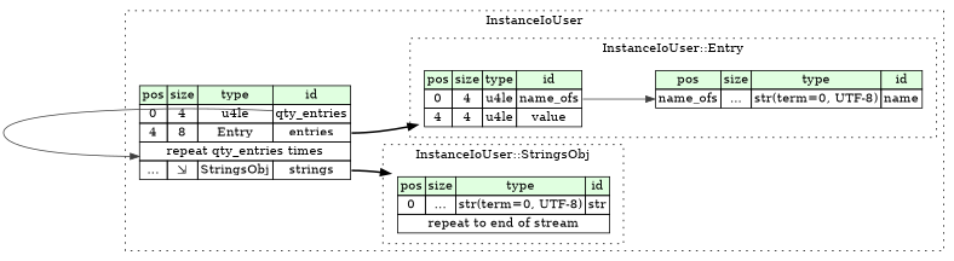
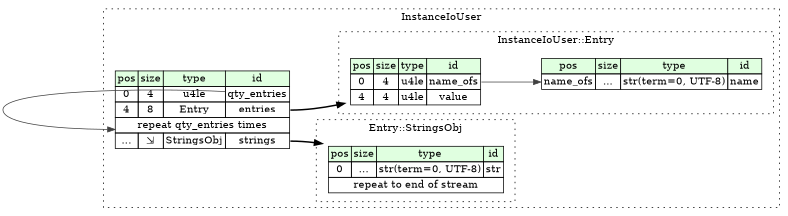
  digraph {
    rankdir=LR
    node [shape=plaintext]
    n1 [label=<<TABLE BORDER="0" CELLBORDER="1" CELLSPACING="0"> 				<TR><TD BGCOLOR="#E0FFE0">pos</TD><TD BGCOLOR="#E0FFE0">size</TD><TD BGCOLOR="#E0FFE0">type</TD><TD BGCOLOR="#E0FFE0">id</TD></TR> 				<TR><TD PORT="name_ofs_pos">0</TD><TD PORT="name_ofs_size">4</TD><TD>u4le</TD><TD PORT="name_ofs_type">name_ofs</TD></TR> 				<TR><TD PORT="value_pos">4</TD><TD PORT="value_size">4</TD><TD>u4le</TD><TD PORT="value_type">value</TD></TR> 			</TABLE>>]
    n2 [label=<<TABLE BORDER="0" CELLBORDER="1" CELLSPACING="0"> 				<TR><TD BGCOLOR="#E0FFE0">pos</TD><TD BGCOLOR="#E0FFE0">size</TD><TD BGCOLOR="#E0FFE0">type</TD><TD BGCOLOR="#E0FFE0">id</TD></TR> 				<TR><TD PORT="name_pos">name_ofs</TD><TD PORT="name_size">...</TD><TD>str(term=0, UTF-8)</TD><TD PORT="name_type">name</TD></TR> 			</TABLE>>]
    n3 [label=<<TABLE BORDER="0" CELLBORDER="1" CELLSPACING="0"> 				<TR><TD BGCOLOR="#E0FFE0">pos</TD><TD BGCOLOR="#E0FFE0">size</TD><TD BGCOLOR="#E0FFE0">type</TD><TD BGCOLOR="#E0FFE0">id</TD></TR> 				<TR><TD PORT="str_pos">0</TD><TD PORT="str_size">...</TD><TD>str(term=0, UTF-8)</TD><TD PORT="str_type">str</TD></TR> 				<TR><TD COLSPAN="4" PORT="str__repeat">repeat to end of stream</TD></TR> 			</TABLE>>]
    n4 [label=<<TABLE BORDER="0" CELLBORDER="1" CELLSPACING="0"> 			<TR><TD BGCOLOR="#E0FFE0">pos</TD><TD BGCOLOR="#E0FFE0">size</TD><TD BGCOLOR="#E0FFE0">type</TD><TD BGCOLOR="#E0FFE0">id</TD></TR> 			<TR><TD PORT="qty_entries_pos">0</TD><TD PORT="qty_entries_size">4</TD><TD>u4le</TD><TD PORT="qty_entries_type">qty_entries</TD></TR> 			<TR><TD PORT="entries_pos">4</TD><TD PORT="entries_size">8</TD><TD>Entry</TD><TD PORT="entries_type">entries</TD></TR> 			<TR><TD COLSPAN="4" PORT="entries__repeat">repeat qty_entries times</TD></TR> 			<TR><TD PORT="strings_pos">...</TD><TD PORT="strings_size">⇲</TD><TD>StringsObj</TD><TD PORT="strings_type">strings</TD></TR> 		</TABLE>>]
    subgraph cluster_1 {
      label=InstanceIoUser
      style=dotted
      n4
      subgraph cluster_2 {
        label="InstanceIoUser::Entry"
        style=dotted
        n1
        n2
      }
      subgraph cluster_3 {
-       label="InstanceIoUser::StringsObj"
+       label="Entry::StringsObj"
        style=dotted
        n3
      }
    }
    n1 -> n2 [color="#404040" headport=name_pos tailport=name_ofs_type]
    n4 -> n1 [style=bold tailport=entries_type]
    n4 -> n3 [style=bold tailport=strings_type]
    n4 -> n4 [color="#404040" headport=entries__repeat tailport=qty_entries_type]
  }
